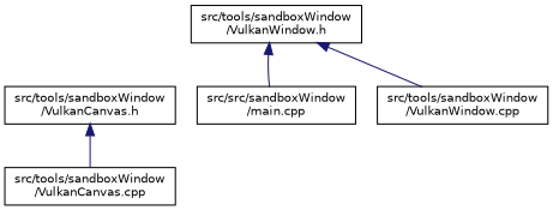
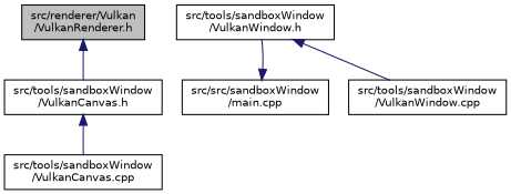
  digraph {
    node [color=black fillcolor=white fontname=Helvetica fontsize=10 shape=record style=filled]
    edge [color=midnightblue dir=back fontname=Helvetica fontsize=10 labelfontname=Helvetica labelfontsize=10 style=solid]
+   n1 [fillcolor=grey75 fontcolor=black height=0.2 label="src/renderer/Vulkan\l/VulkanRenderer.h" width=0.4]
    n2 [height=0.2 label="src/tools/sandboxWindow\l/VulkanCanvas.h" width=0.4]
    n3 [height=0.2 label="src/tools/sandboxWindow\l/VulkanCanvas.cpp" width=0.4]
    n4 [height=0.2 label="src/tools/sandboxWindow\l/VulkanWindow.h" width=0.4]
    n5 [height=0.2 label="src/src/sandboxWindow\l/main.cpp" width=0.4]
    n6 [height=0.2 label="src/tools/sandboxWindow\l/VulkanWindow.cpp" width=0.4]
+   n1 -> n2
    n2 -> n3
-   n4 -> n5
+   n5 -> n4
    n4 -> n6
  }
